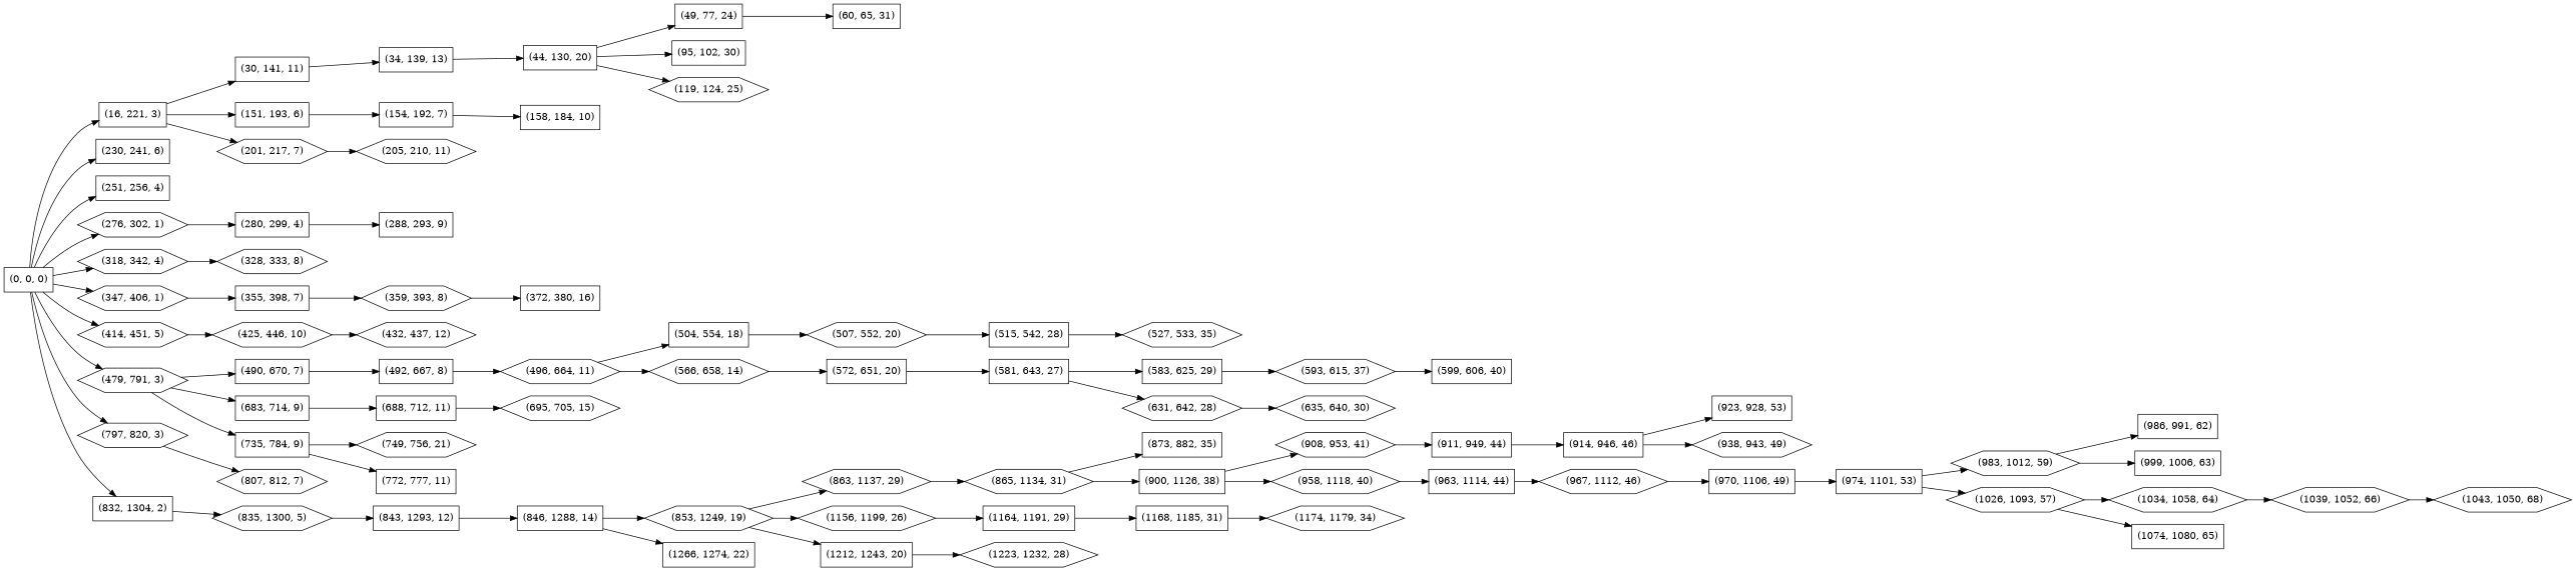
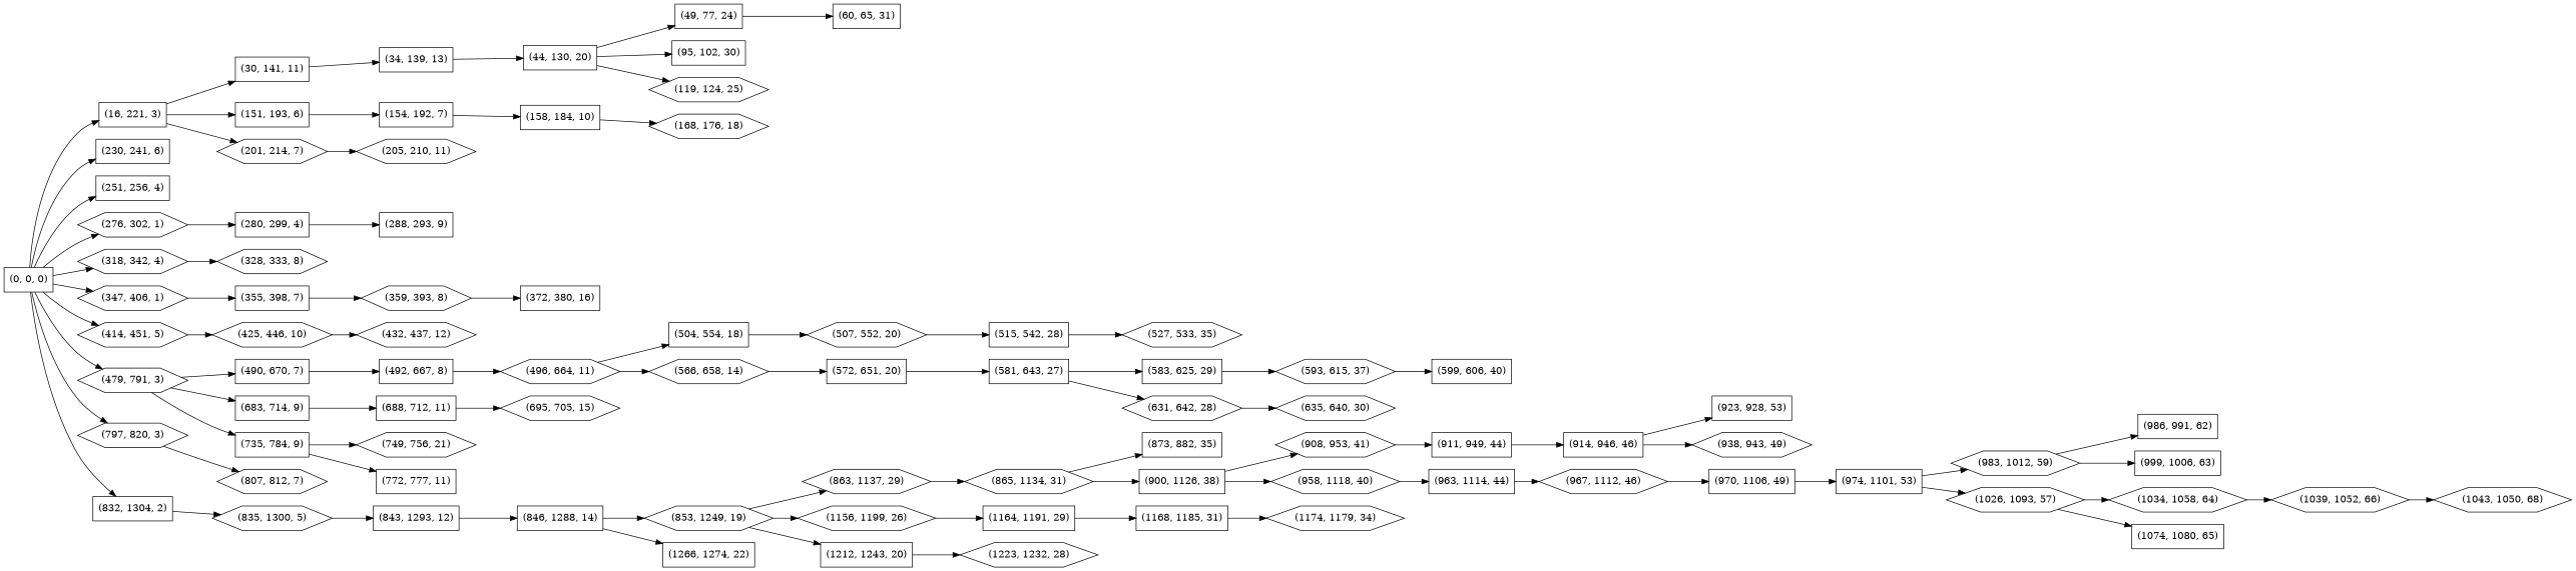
  digraph {
    rankdir=LR
    node [shape=box]
    "(0, 0, 0)"
    "(16, 221, 3)"
    "(230, 241, 6)"
    "(251, 256, 4)"
    "(276, 302, 1)" [shape=hexagon]
    "(318, 342, 4)" [shape=hexagon]
    "(347, 406, 1)" [shape=hexagon]
    "(414, 451, 5)" [shape=hexagon]
    "(479, 791, 3)" [shape=hexagon]
    "(797, 820, 3)" [shape=hexagon]
    "(832, 1304, 2)"
    "(30, 141, 11)"
    "(151, 193, 6)"
-   "(201, 217, 7)" [shape=hexagon]
+   "(201, 217, 7)" [shape=hexagon label="(201, 214, 7)"]
    "(280, 299, 4)"
    "(328, 333, 8)" [shape=hexagon]
    "(355, 398, 7)"
    "(425, 446, 10)" [shape=hexagon]
    "(490, 670, 7)"
    "(683, 714, 9)"
    "(735, 784, 9)"
    "(807, 812, 7)" [shape=hexagon]
    "(835, 1300, 5)" [shape=hexagon]
    "(34, 139, 13)"
    "(154, 192, 7)"
    "(205, 210, 11)" [shape=hexagon]
    "(44, 130, 20)"
    "(49, 77, 24)"
    n29 [label="(95, 102, 30)"]
    "(119, 124, 25)" [shape=hexagon]
    "(60, 65, 31)"
    "(158, 184, 10)"
+   "(168, 176, 18)" [shape=hexagon]
    "(288, 293, 9)"
    "(359, 393, 8)" [shape=hexagon]
    "(372, 380, 16)"
    "(432, 437, 12)" [shape=hexagon]
    "(492, 667, 8)"
    "(688, 712, 11)"
    "(749, 756, 21)" [shape=hexagon]
    "(772, 777, 11)"
    "(496, 664, 11)" [shape=hexagon]
    "(504, 554, 18)"
    "(566, 658, 14)" [shape=hexagon]
    "(507, 552, 20)" [shape=hexagon]
    "(572, 651, 20)"
    "(515, 542, 28)"
    "(527, 533, 35)" [shape=hexagon]
    "(581, 643, 27)"
    "(583, 625, 29)"
    "(631, 642, 28)" [shape=hexagon]
    "(593, 615, 37)" [shape=hexagon]
    "(635, 640, 30)" [shape=hexagon]
    "(599, 606, 40)"
    "(695, 705, 15)" [shape=hexagon]
    "(843, 1293, 12)"
    "(846, 1288, 14)"
    "(853, 1249, 19)" [shape=hexagon]
    "(1266, 1274, 22)"
    "(863, 1137, 29)" [shape=hexagon]
    "(1156, 1199, 26)" [shape=hexagon]
    "(1212, 1243, 20)"
    "(865, 1134, 31)" [shape=hexagon]
    "(1164, 1191, 29)"
    "(1223, 1232, 28)" [shape=hexagon]
    "(873, 882, 35)"
    n67 [label="(900, 1126, 38)"]
    "(908, 953, 41)" [shape=hexagon]
    "(958, 1118, 40)" [shape=hexagon]
    "(911, 949, 44)"
    "(963, 1114, 44)"
    "(914, 946, 46)"
    "(923, 928, 53)"
    "(938, 943, 49)" [shape=hexagon]
    "(967, 1112, 46)" [shape=hexagon]
    "(970, 1106, 49)"
    "(974, 1101, 53)"
    "(983, 1012, 59)" [shape=hexagon]
    "(1026, 1093, 57)" [shape=hexagon]
    "(986, 991, 62)"
    "(999, 1006, 63)"
    "(1034, 1058, 64)" [shape=hexagon]
    "(1074, 1080, 65)"
    "(1039, 1052, 66)" [shape=hexagon]
    "(1043, 1050, 68)" [shape=hexagon]
    "(1168, 1185, 31)"
    "(1174, 1179, 34)" [shape=hexagon]
    "(0, 0, 0)" -> "(16, 221, 3)"
    "(0, 0, 0)" -> "(230, 241, 6)"
    "(0, 0, 0)" -> "(251, 256, 4)"
    "(0, 0, 0)" -> "(276, 302, 1)"
    "(0, 0, 0)" -> "(318, 342, 4)"
    "(0, 0, 0)" -> "(347, 406, 1)"
    "(0, 0, 0)" -> "(414, 451, 5)"
    "(0, 0, 0)" -> "(479, 791, 3)"
    "(0, 0, 0)" -> "(797, 820, 3)"
    "(0, 0, 0)" -> "(832, 1304, 2)"
    "(16, 221, 3)" -> "(30, 141, 11)"
    "(16, 221, 3)" -> "(151, 193, 6)"
    "(16, 221, 3)" -> "(201, 217, 7)"
    "(276, 302, 1)" -> "(280, 299, 4)"
    "(318, 342, 4)" -> "(328, 333, 8)"
    "(347, 406, 1)" -> "(355, 398, 7)"
    "(414, 451, 5)" -> "(425, 446, 10)"
    "(479, 791, 3)" -> "(490, 670, 7)"
    "(479, 791, 3)" -> "(683, 714, 9)"
    "(479, 791, 3)" -> "(735, 784, 9)"
    "(797, 820, 3)" -> "(807, 812, 7)"
    "(832, 1304, 2)" -> "(835, 1300, 5)"
    "(30, 141, 11)" -> "(34, 139, 13)"
    "(151, 193, 6)" -> "(154, 192, 7)"
    "(201, 217, 7)" -> "(205, 210, 11)"
    "(280, 299, 4)" -> "(288, 293, 9)"
    "(355, 398, 7)" -> "(359, 393, 8)"
    "(425, 446, 10)" -> "(432, 437, 12)"
    "(490, 670, 7)" -> "(492, 667, 8)"
    "(683, 714, 9)" -> "(688, 712, 11)"
    "(735, 784, 9)" -> "(749, 756, 21)"
    "(735, 784, 9)" -> "(772, 777, 11)"
    "(835, 1300, 5)" -> "(843, 1293, 12)"
    "(34, 139, 13)" -> "(44, 130, 20)"
    "(154, 192, 7)" -> "(158, 184, 10)"
    "(44, 130, 20)" -> "(49, 77, 24)"
    "(44, 130, 20)" -> n29
    "(44, 130, 20)" -> "(119, 124, 25)"
    "(49, 77, 24)" -> "(60, 65, 31)"
+   "(158, 184, 10)" -> "(168, 176, 18)"
    "(359, 393, 8)" -> "(372, 380, 16)"
    "(492, 667, 8)" -> "(496, 664, 11)"
    "(688, 712, 11)" -> "(695, 705, 15)"
    "(496, 664, 11)" -> "(504, 554, 18)"
    "(496, 664, 11)" -> "(566, 658, 14)"
    "(504, 554, 18)" -> "(507, 552, 20)"
    "(566, 658, 14)" -> "(572, 651, 20)"
    "(507, 552, 20)" -> "(515, 542, 28)"
    "(572, 651, 20)" -> "(581, 643, 27)"
    "(515, 542, 28)" -> "(527, 533, 35)"
    "(581, 643, 27)" -> "(583, 625, 29)"
    "(581, 643, 27)" -> "(631, 642, 28)"
    "(583, 625, 29)" -> "(593, 615, 37)"
    "(631, 642, 28)" -> "(635, 640, 30)"
    "(593, 615, 37)" -> "(599, 606, 40)"
    "(843, 1293, 12)" -> "(846, 1288, 14)"
    "(846, 1288, 14)" -> "(853, 1249, 19)"
    "(846, 1288, 14)" -> "(1266, 1274, 22)"
    "(853, 1249, 19)" -> "(863, 1137, 29)"
    "(853, 1249, 19)" -> "(1156, 1199, 26)"
    "(853, 1249, 19)" -> "(1212, 1243, 20)"
    "(863, 1137, 29)" -> "(865, 1134, 31)"
    "(1156, 1199, 26)" -> "(1164, 1191, 29)"
    "(1212, 1243, 20)" -> "(1223, 1232, 28)"
    "(865, 1134, 31)" -> "(873, 882, 35)"
    "(865, 1134, 31)" -> n67
    "(1164, 1191, 29)" -> "(1168, 1185, 31)"
    n67 -> "(908, 953, 41)"
    n67 -> "(958, 1118, 40)"
    "(908, 953, 41)" -> "(911, 949, 44)"
    "(958, 1118, 40)" -> "(963, 1114, 44)"
    "(911, 949, 44)" -> "(914, 946, 46)"
    "(963, 1114, 44)" -> "(967, 1112, 46)"
    "(914, 946, 46)" -> "(923, 928, 53)"
    "(914, 946, 46)" -> "(938, 943, 49)"
    "(967, 1112, 46)" -> "(970, 1106, 49)"
    "(970, 1106, 49)" -> "(974, 1101, 53)"
    "(974, 1101, 53)" -> "(983, 1012, 59)"
    "(974, 1101, 53)" -> "(1026, 1093, 57)"
    "(983, 1012, 59)" -> "(986, 991, 62)"
    "(983, 1012, 59)" -> "(999, 1006, 63)"
    "(1026, 1093, 57)" -> "(1034, 1058, 64)"
    "(1026, 1093, 57)" -> "(1074, 1080, 65)"
    "(1034, 1058, 64)" -> "(1039, 1052, 66)"
    "(1039, 1052, 66)" -> "(1043, 1050, 68)"
    "(1168, 1185, 31)" -> "(1174, 1179, 34)"
  }
